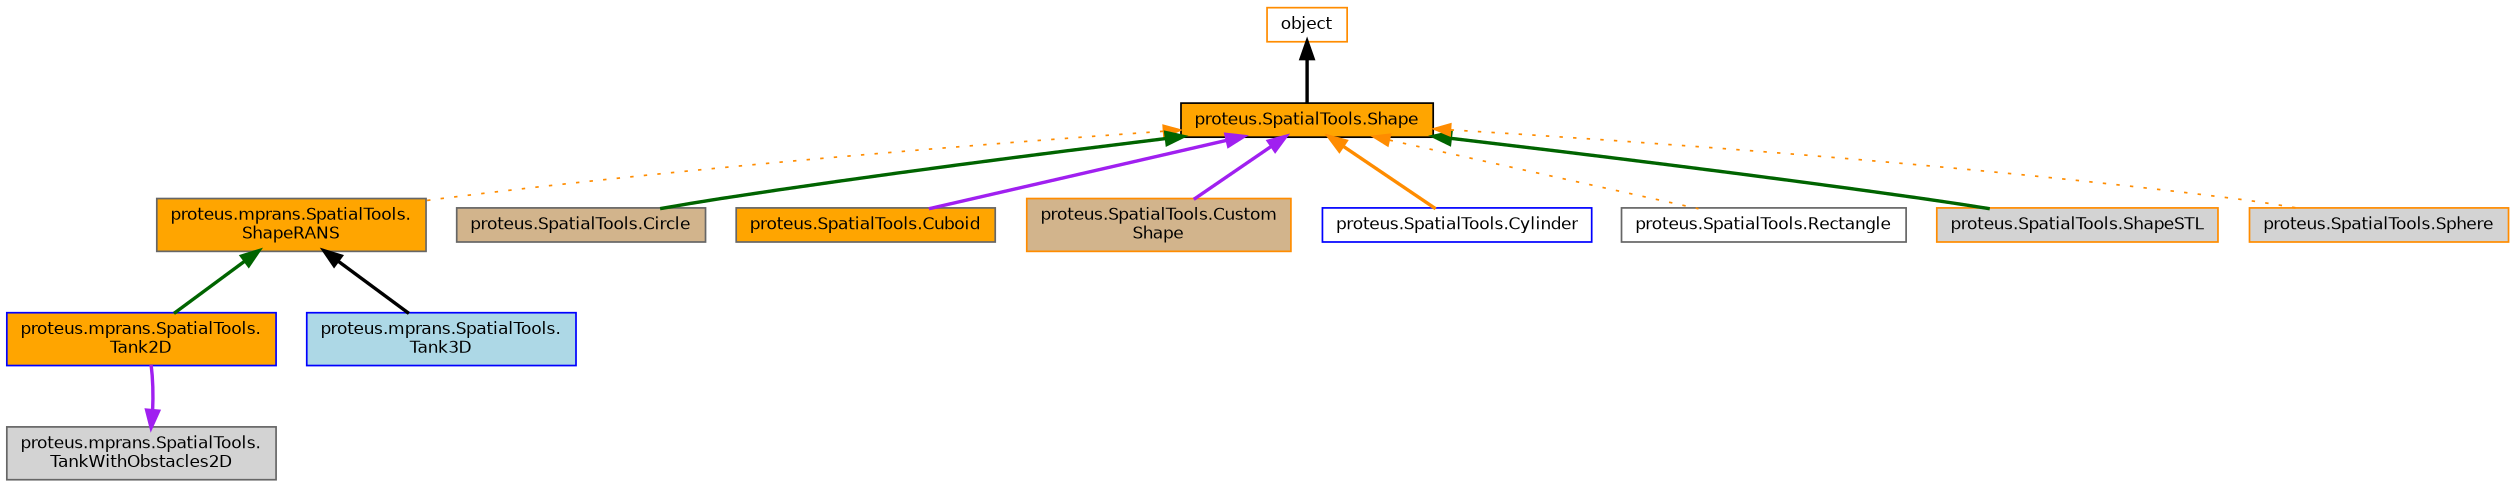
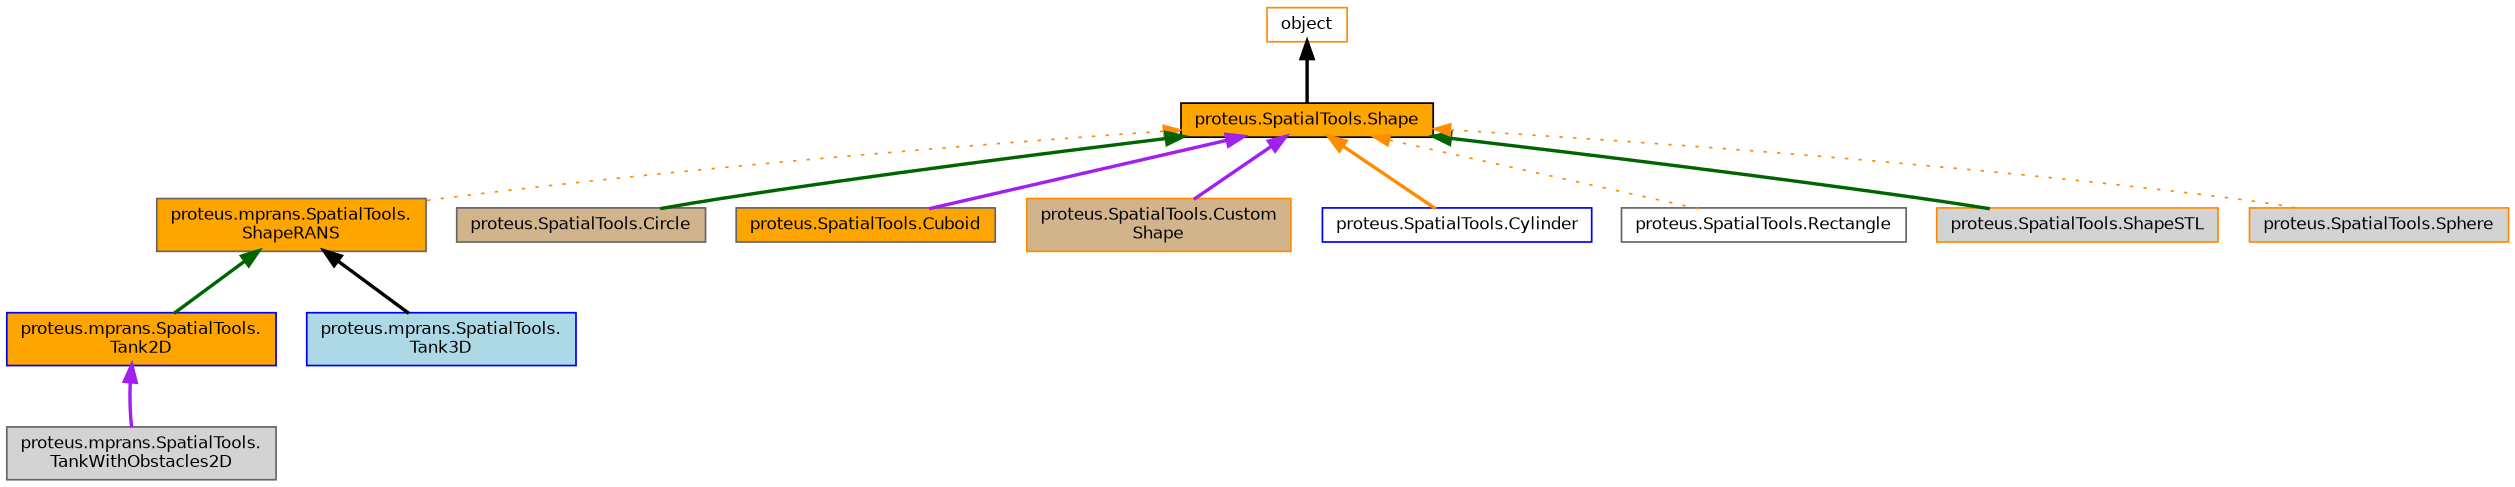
  digraph {
    rankdir=TB
    node [color=gray40 fillcolor=orange fontname=Helvetica fontsize=10 shape=record style=filled]
    edge [color=darkorange dir=back fontname=Helvetica fontsize=10 labelfontname=Helvetica labelfontsize=10 style=bold]
    n1 [color=black fontcolor=black height=0.2 label="proteus.SpatialTools.Shape" width=0.4]
    n2 [height=0.2 label="proteus.mprans.SpatialTools.\lShapeRANS" width=0.4]
    n3 [fillcolor=tan height=0.2 label="proteus.SpatialTools.Circle" width=0.4]
    n4 [height=0.2 label="proteus.SpatialTools.Cuboid" width=0.4]
    n5 [color=darkorange fillcolor=tan height=0.2 label="proteus.SpatialTools.Custom\lShape" width=0.4]
    n6 [color=blue fillcolor=white height=0.2 label="proteus.SpatialTools.Cylinder" width=0.4]
    n7 [fillcolor=white height=0.2 label="proteus.SpatialTools.Rectangle" width=0.4]
    n8 [color=darkorange fillcolor=lightgrey height=0.2 label="proteus.SpatialTools.ShapeSTL" width=0.4]
    n9 [color=darkorange fillcolor=lightgrey height=0.2 label="proteus.SpatialTools.Sphere" width=0.4]
    n10 [color=blue height=0.2 label="proteus.mprans.SpatialTools.\lTank2D" width=0.4]
    n11 [color=blue fillcolor=lightblue height=0.2 label="proteus.mprans.SpatialTools.\lTank3D" width=0.4]
    n12 [color=darkorange fillcolor=white height=0.2 label=object width=0.4]
    n13 [fillcolor=lightgrey height=0.2 label="proteus.mprans.SpatialTools.\lTankWithObstacles2D" width=0.4]
    n1 -> n2 [style=dotted]
    n1 -> n3 [color=darkgreen]
    n1 -> n4 [color=purple]
    n1 -> n5 [color=purple]
    n1 -> n6
    n1 -> n7 [style=dotted]
    n1 -> n8 [color=darkgreen]
    n1 -> n9 [style=dotted]
    n2 -> n10 [color=darkgreen]
    n2 -> n11 [color=black]
-   n13 -> n10 [color=purple]
+   n10 -> n13 [color=purple]
    n12 -> n1 [color=black]
  }
